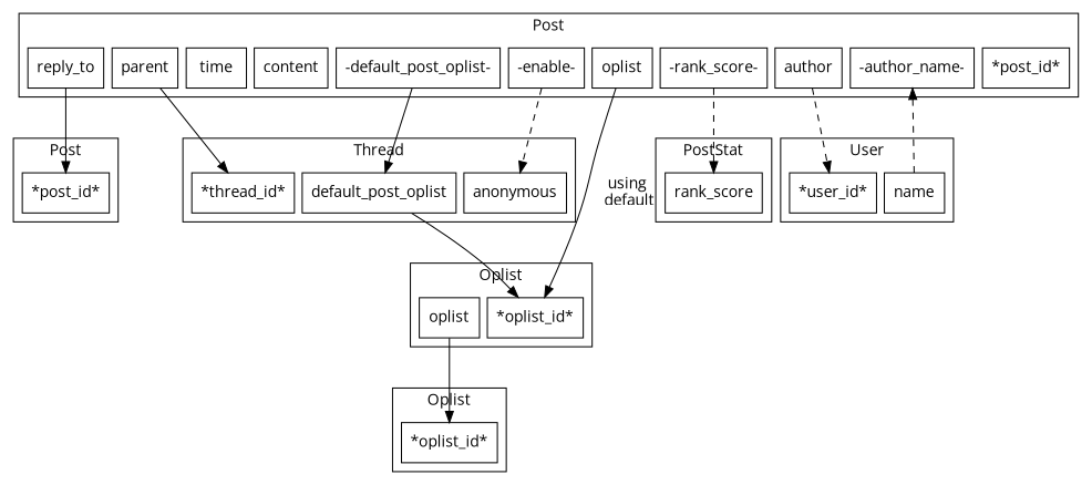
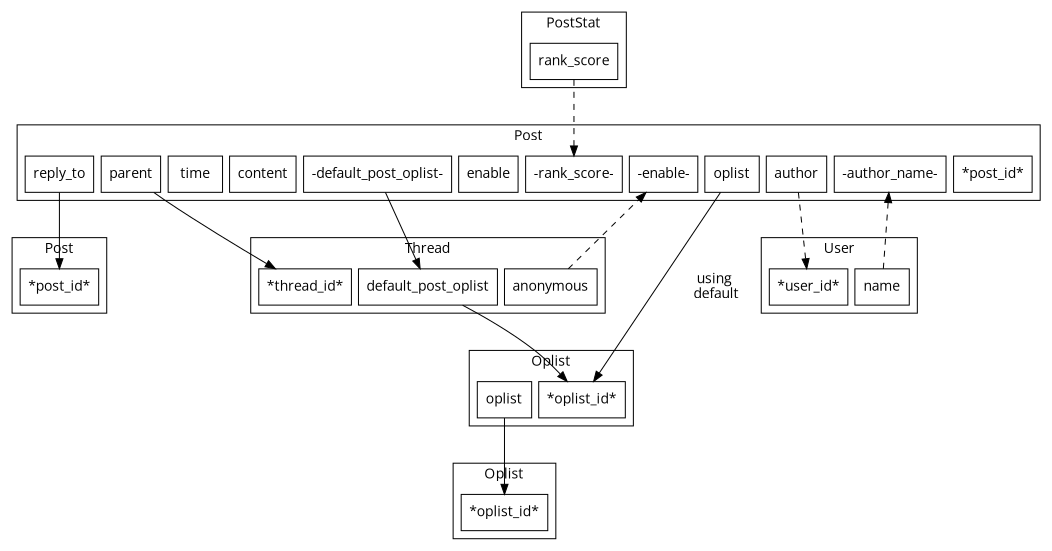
  strict digraph {
    fontname="Open Sans"
    nodesep=0.1
    ranksep=1
    node [fontname="Open Sans" shape=box]
    edge [fontname="Open Sans"]
    n1 [label="*post_id*"]
    n2 [label=parent]
    n3 [label=reply_to]
    n4 [label=oplist]
    n5 [label="-default_post_oplist-"]
    n6 [label="-rank_score-"]
+   n7 [label=enable]
    n8 [label="-enable-"]
    n9 [label=content]
    n10 [label=time]
    n11 [label=author]
    n12 [label="-author_name-"]
    n13 [label=rank_score]
    n14 [label="*post_id*"]
    n15 [label="*thread_id*"]
    n16 [label=default_post_oplist]
    n17 [label=anonymous]
    n18 [label="*oplist_id*"]
    n19 [label=oplist]
    n20 [label="*oplist_id*"]
    n21 [label="*user_id*"]
    n22 [label=name]
    subgraph cluster_1 {
      label=Post
      n1
      n2
      n3
      n4
      n5
      n6
+     n7
      n8
      n9
      n10
      n11
      n12
    }
    subgraph cluster_2 {
      label=PostStat
      n13
    }
    subgraph cluster_3 {
      label=Post
      n14
    }
    subgraph cluster_4 {
      label=Thread
      n15
      n16
      n17
    }
    subgraph cluster_5 {
      label=Oplist
      n18
      n19
    }
    subgraph cluster_6 {
      label=Oplist
      n20
    }
    subgraph cluster_7 {
      label=User
      n21
      n22
    }
    n2 -> n15
    n3 -> n14
    n4 -> n18 [label="using\n default"]
    n5 -> n16 [style=solid]
-   n6 -> n13 [style=dashed]
-   n8 -> n17 [style=dashed]
+   n13 -> n6 [style=dashed]
+   n17 -> n8 [style=dashed]
    n11 -> n21 [style=dashed]
    n16 -> n18
    n19 -> n20
    n22 -> n12 [style=dashed]
  }
